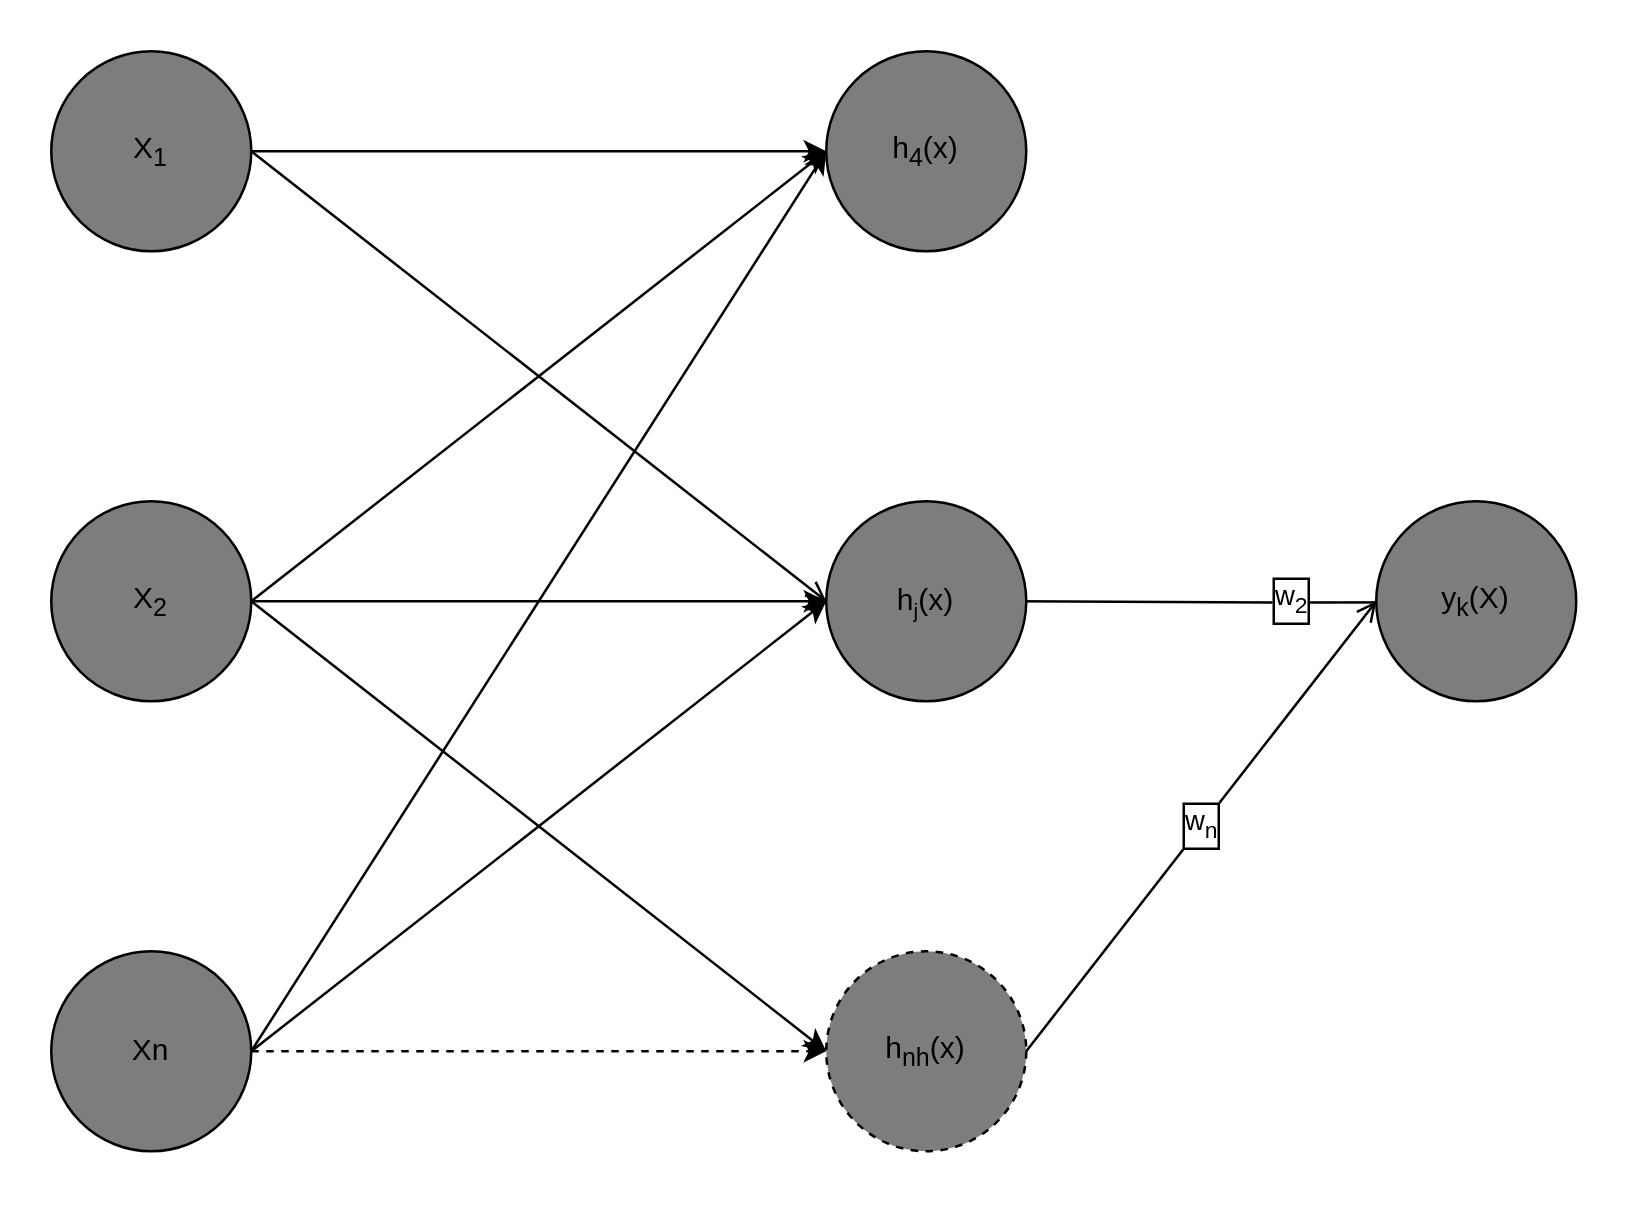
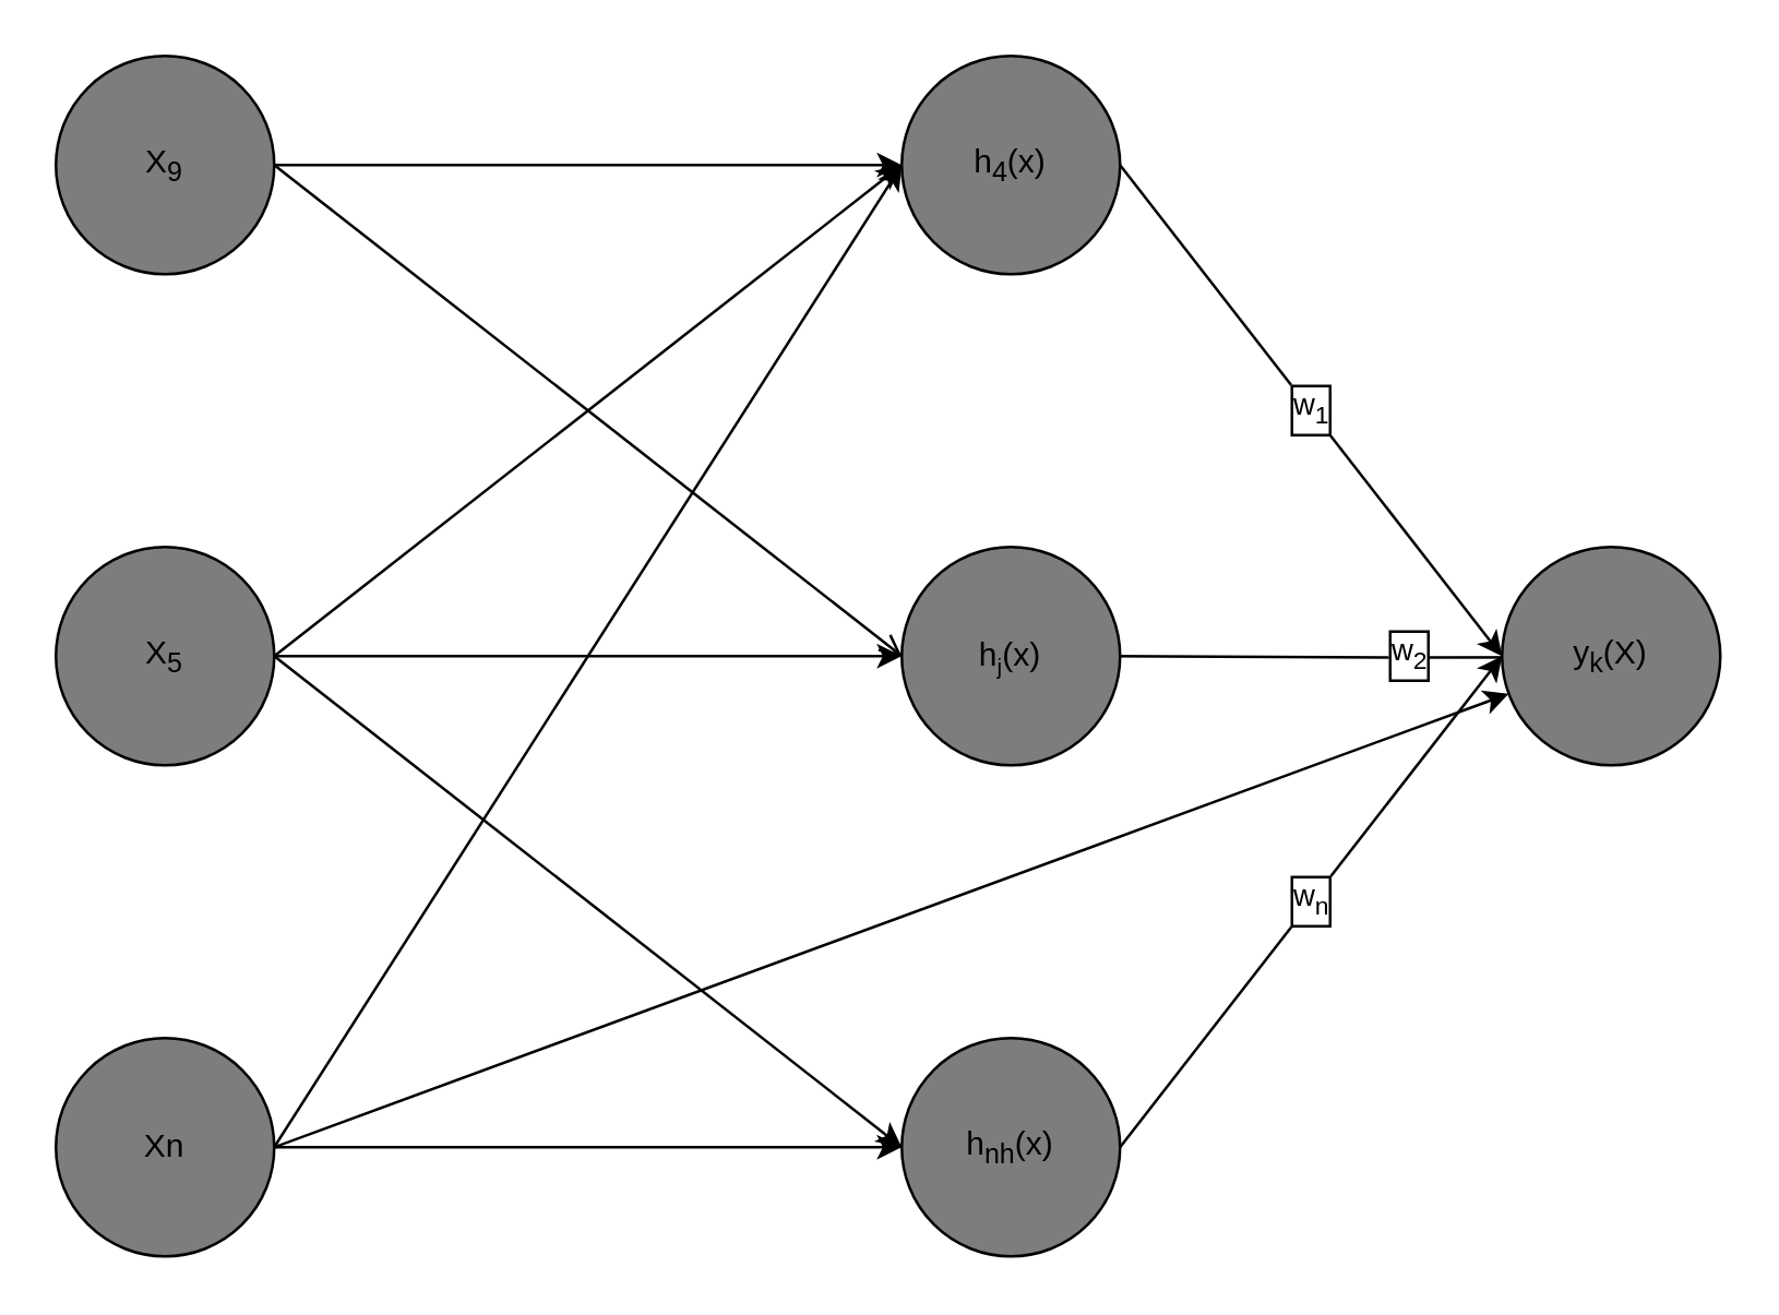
  <mxCell id="0" />
  <mxCell id="1" parent="0" />
  <mxCell id="2" value="" style="group" vertex="1" connectable="0" parent="1"><mxGeometry x="20" y="20" width="610" height="440" as="geometry" /></mxCell>
  <mxCell id="3" value="Xn" style="ellipse;whiteSpace=wrap;html=1;aspect=fixed;fontColor=#000000;fillColor=#7D7D7D;" vertex="1" parent="2"><mxGeometry y="360" width="80" height="80" as="geometry" /></mxCell>
- <mxCell id="4" value="X&lt;sub&gt;2&lt;/sub&gt;" style="ellipse;whiteSpace=wrap;html=1;aspect=fixed;fontColor=#000000;fillColor=#7D7D7D;" vertex="1" parent="2"><mxGeometry y="180" width="80" height="80" as="geometry" /></mxCell>
- <mxCell id="5" value="X&lt;sub&gt;1&lt;/sub&gt;" style="ellipse;whiteSpace=wrap;html=1;aspect=fixed;fontColor=#000000;fillColor=#7D7D7D;" vertex="1" parent="2"><mxGeometry width="80" height="80" as="geometry" /></mxCell>
- <mxCell id="6" value="h&lt;sub&gt;nh&lt;/sub&gt;(x)" style="ellipse;whiteSpace=wrap;html=1;aspect=fixed;fontColor=#000000;fillColor=#7D7D7D;dashed=1;" vertex="1" parent="2"><mxGeometry x="310" y="360" width="80" height="80" as="geometry" /></mxCell>
- <mxCell id="7" style="edgeStyle=orthogonalEdgeStyle;rounded=0;orthogonalLoop=1;jettySize=auto;html=1;exitX=1;exitY=0.5;exitDx=0;exitDy=0;entryX=0;entryY=0.5;entryDx=0;entryDy=0;dashed=1;" edge="1" parent="2" source="3" target="6"><mxGeometry relative="1" as="geometry" /></mxCell>
+ <mxCell id="4" value="X&lt;sub&gt;5&lt;/sub&gt;" style="ellipse;whiteSpace=wrap;html=1;aspect=fixed;fontColor=#000000;fillColor=#7D7D7D;" vertex="1" parent="2"><mxGeometry y="180" width="80" height="80" as="geometry" /></mxCell>
+ <mxCell id="5" value="X&lt;sub&gt;9&lt;/sub&gt;" style="ellipse;whiteSpace=wrap;html=1;aspect=fixed;fontColor=#000000;fillColor=#7D7D7D;" vertex="1" parent="2"><mxGeometry width="80" height="80" as="geometry" /></mxCell>
+ <mxCell id="6" value="h&lt;sub&gt;nh&lt;/sub&gt;(x)" style="ellipse;whiteSpace=wrap;html=1;aspect=fixed;fontColor=#000000;fillColor=#7D7D7D;" vertex="1" parent="2"><mxGeometry x="310" y="360" width="80" height="80" as="geometry" /></mxCell>
+ <mxCell id="7" style="edgeStyle=orthogonalEdgeStyle;rounded=0;orthogonalLoop=1;jettySize=auto;html=1;exitX=1;exitY=0.5;exitDx=0;exitDy=0;entryX=0;entryY=0.5;entryDx=0;entryDy=0;" edge="1" parent="2" source="3" target="6"><mxGeometry relative="1" as="geometry" /></mxCell>
  <mxCell id="8" style="rounded=0;orthogonalLoop=1;jettySize=auto;html=1;exitX=1;exitY=0.5;exitDx=0;exitDy=0;entryX=0;entryY=0.5;entryDx=0;entryDy=0;labelBorderColor=default;" edge="1" parent="2" source="4" target="6"><mxGeometry relative="1" as="geometry" /></mxCell>
  <mxCell id="9" value="w&lt;sub&gt;2&lt;/sub&gt;" style="edgeStyle=orthogonalEdgeStyle;rounded=0;orthogonalLoop=1;jettySize=auto;html=1;exitX=1;exitY=0.5;exitDx=0;exitDy=0;labelBorderColor=default;" edge="1" parent="2"><mxGeometry relative="1" as="geometry"><mxPoint x="606" y="220.333" as="targetPoint" /><mxPoint x="386" y="220" as="sourcePoint" /></mxGeometry></mxCell>
  <mxCell id="10" value="h&lt;span style=&quot;font-size: 10px;&quot;&gt;&lt;sub&gt;j&lt;/sub&gt;&lt;/span&gt;(x)" style="ellipse;whiteSpace=wrap;html=1;aspect=fixed;fontColor=#000000;fillColor=#7D7D7D;" vertex="1" parent="2"><mxGeometry x="310" y="180" width="80" height="80" as="geometry" /></mxCell>
- <mxCell id="11" style="rounded=0;orthogonalLoop=1;jettySize=auto;html=1;exitX=1;exitY=0.5;exitDx=0;exitDy=0;entryX=0;entryY=0.5;entryDx=0;entryDy=0;labelBorderColor=default;" edge="1" parent="2" source="3" target="10"><mxGeometry relative="1" as="geometry" /></mxCell>
+ <mxCell id="11" style="rounded=0;orthogonalLoop=1;jettySize=auto;html=1;exitX=1;exitY=0.5;exitDx=0;exitDy=0;labelBorderColor=default;" edge="1" parent="2" source="3" target="18"><mxGeometry relative="1" as="geometry" /></mxCell>
  <mxCell id="12" style="edgeStyle=orthogonalEdgeStyle;rounded=0;orthogonalLoop=1;jettySize=auto;html=1;exitX=1;exitY=0.5;exitDx=0;exitDy=0;entryX=0;entryY=0.5;entryDx=0;entryDy=0;labelBorderColor=default;" edge="1" parent="2" source="4" target="10"><mxGeometry relative="1" as="geometry" /></mxCell>
  <mxCell id="13" style="rounded=0;orthogonalLoop=1;jettySize=auto;html=1;exitX=1;exitY=0.5;exitDx=0;exitDy=0;entryX=0;entryY=0.5;entryDx=0;entryDy=0;labelBorderColor=default;endArrow=open;" edge="1" parent="2" source="5" target="10"><mxGeometry relative="1" as="geometry" /></mxCell>
  <mxCell id="14" value="h&lt;sub&gt;4&lt;/sub&gt;(x)" style="ellipse;whiteSpace=wrap;html=1;aspect=fixed;fontColor=#000000;fillColor=#7D7D7D;" vertex="1" parent="2"><mxGeometry x="310" width="80" height="80" as="geometry" /></mxCell>
  <mxCell id="15" style="rounded=0;orthogonalLoop=1;jettySize=auto;html=1;exitX=1;exitY=0.5;exitDx=0;exitDy=0;entryX=0;entryY=0.5;entryDx=0;entryDy=0;labelBorderColor=default;" edge="1" parent="2" source="3" target="14"><mxGeometry relative="1" as="geometry" /></mxCell>
  <mxCell id="16" style="rounded=0;orthogonalLoop=1;jettySize=auto;html=1;exitX=1;exitY=0.5;exitDx=0;exitDy=0;entryX=0;entryY=0.5;entryDx=0;entryDy=0;labelBorderColor=default;" edge="1" parent="2" source="4" target="14"><mxGeometry relative="1" as="geometry" /></mxCell>
  <mxCell id="17" style="edgeStyle=orthogonalEdgeStyle;rounded=0;orthogonalLoop=1;jettySize=auto;html=1;exitX=1;exitY=0.5;exitDx=0;exitDy=0;entryX=0;entryY=0.5;entryDx=0;entryDy=0;labelBorderColor=default;" edge="1" parent="2" source="5" target="14"><mxGeometry relative="1" as="geometry" /></mxCell>
  <mxCell id="18" value="y&lt;sub&gt;k&lt;/sub&gt;(X)" style="ellipse;whiteSpace=wrap;html=1;aspect=fixed;fontColor=#000000;fillColor=#7D7D7D;" vertex="1" parent="2"><mxGeometry x="530" y="180" width="80" height="80" as="geometry" /></mxCell>
- <mxCell id="19" value="w&lt;sub&gt;n&lt;/sub&gt;" style="rounded=0;orthogonalLoop=1;jettySize=auto;html=1;exitX=1;exitY=0.5;exitDx=0;exitDy=0;entryX=0;entryY=0.5;entryDx=0;entryDy=0;labelBorderColor=default;endArrow=open;" edge="1" parent="2" source="6" target="18"><mxGeometry relative="1" as="geometry" /></mxCell>
+ <mxCell id="19" value="w&lt;sub&gt;n&lt;/sub&gt;" style="rounded=0;orthogonalLoop=1;jettySize=auto;html=1;exitX=1;exitY=0.5;exitDx=0;exitDy=0;entryX=0;entryY=0.5;entryDx=0;entryDy=0;labelBorderColor=default;" edge="1" parent="2" source="6" target="18"><mxGeometry relative="1" as="geometry" /></mxCell>
+ <mxCell id="20" value="w&lt;sub&gt;1&lt;/sub&gt;" style="rounded=0;orthogonalLoop=1;jettySize=auto;html=1;exitX=1;exitY=0.5;exitDx=0;exitDy=0;entryX=0;entryY=0.5;entryDx=0;entryDy=0;labelBorderColor=default;" edge="1" parent="2" source="14" target="18"><mxGeometry relative="1" as="geometry" /></mxCell>
